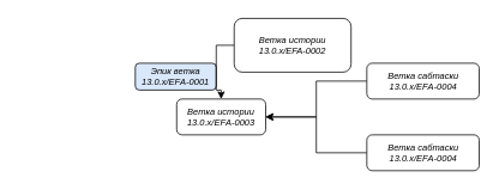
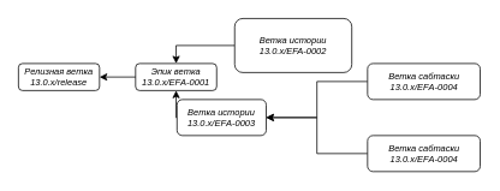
  <mxCell id="0" />
  <mxCell id="1" parent="0" />
- <mxCell id="3" value="Эпик ветка 13.0.x/EFА-0001" style="rounded=1;whiteSpace=wrap;html=1;fontStyle=2;fontSize=10;fillColor=#dae8fc;" parent="1" vertex="1"><mxGeometry x="150" y="70" width="90" height="30" as="geometry" /></mxCell>
+ <mxCell id="2" value="Релизная ветка 13.0.x/release" style="rounded=1;whiteSpace=wrap;html=1;fontStyle=2;fontSize=10;" parent="1" vertex="1"><mxGeometry x="20" y="70" width="90" height="30" as="geometry" /></mxCell>
+ <mxCell id="3" value="Эпик ветка 13.0.x/EFА-0001" style="rounded=1;whiteSpace=wrap;html=1;fontStyle=2;fontSize=10;" parent="1" vertex="1"><mxGeometry x="150" y="70" width="90" height="30" as="geometry" /></mxCell>
+ <mxCell id="4" style="edgeStyle=orthogonalEdgeStyle;rounded=0;orthogonalLoop=1;jettySize=auto;html=1;exitX=0;exitY=0.5;exitDx=0;exitDy=0;entryX=0.5;entryY=1;entryDx=0;entryDy=0;fontSize=10;" parent="1" source="5" target="3" edge="1"><mxGeometry relative="1" as="geometry" /></mxCell>
  <mxCell id="5" value="Ветка истории 13.0.x/EFА-0003" style="rounded=1;whiteSpace=wrap;html=1;fontStyle=2;fontSize=10;" parent="1" vertex="1"><mxGeometry x="196" y="110" width="99" height="40" as="geometry" /></mxCell>
- <mxCell id="6" style="edgeStyle=orthogonalEdgeStyle;rounded=0;orthogonalLoop=1;jettySize=auto;html=1;exitX=0;exitY=0.5;exitDx=0;exitDy=0;fontSize=10;" parent="1" source="7" target="5" edge="1"><mxGeometry relative="1" as="geometry" /></mxCell>
+ <mxCell id="6" style="edgeStyle=orthogonalEdgeStyle;rounded=0;orthogonalLoop=1;jettySize=auto;html=1;exitX=0;exitY=0.5;exitDx=0;exitDy=0;entryX=0.5;entryY=0;entryDx=0;entryDy=0;fontSize=10;" parent="1" source="7" target="3" edge="1"><mxGeometry relative="1" as="geometry" /></mxCell>
  <mxCell id="7" value="Ветка истории 13.0.x/EFA-0002" style="rounded=1;whiteSpace=wrap;html=1;fontStyle=2;fontSize=10;" parent="1" vertex="1"><mxGeometry x="260" y="20" width="130" height="60" as="geometry" /></mxCell>
  <mxCell id="8" style="edgeStyle=orthogonalEdgeStyle;rounded=0;orthogonalLoop=1;jettySize=auto;html=1;exitX=0;exitY=0.5;exitDx=0;exitDy=0;entryX=1;entryY=0.5;entryDx=0;entryDy=0;fontSize=10;" parent="1" source="9" target="5" edge="1"><mxGeometry relative="1" as="geometry" /></mxCell>
  <mxCell id="9" value="Ветка сабтаски 13.0.x/EFА-0004" style="rounded=1;whiteSpace=wrap;html=1;fontStyle=2;fontSize=10;" parent="1" vertex="1"><mxGeometry x="407.5" y="70" width="125" height="40" as="geometry" /></mxCell>
  <mxCell id="10" style="edgeStyle=orthogonalEdgeStyle;rounded=0;orthogonalLoop=1;jettySize=auto;html=1;exitX=0;exitY=0.5;exitDx=0;exitDy=0;entryX=1;entryY=0.5;entryDx=0;entryDy=0;fontSize=10;" parent="1" source="11" target="5" edge="1"><mxGeometry relative="1" as="geometry" /></mxCell>
  <mxCell id="11" value="Ветка сабтаски 13.0.x/EFА-0004" style="rounded=1;whiteSpace=wrap;html=1;fontStyle=2;glass=0;fontSize=10;" parent="1" vertex="1"><mxGeometry x="407.5" y="150" width="125" height="40" as="geometry" /></mxCell>
+ <mxCell id="12" value="" style="endArrow=classic;html=1;rounded=0;entryX=1;entryY=0.5;entryDx=0;entryDy=0;exitX=0;exitY=0.5;exitDx=0;exitDy=0;fontSize=10;" parent="1" source="3" target="2" edge="1"><mxGeometry width="50" height="50" relative="1" as="geometry"><mxPoint x="110" y="210" as="sourcePoint" /><mxPoint x="160" y="160" as="targetPoint" /></mxGeometry></mxCell>
